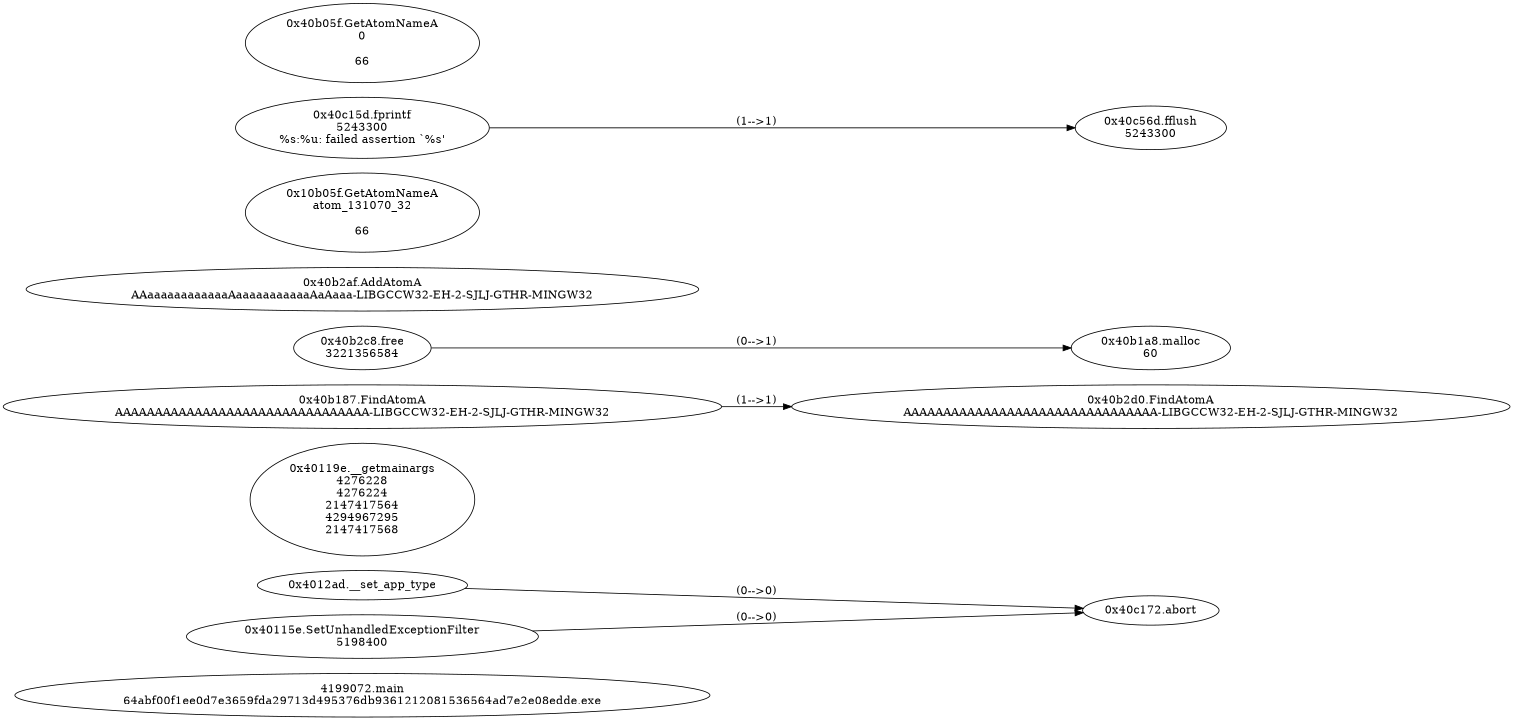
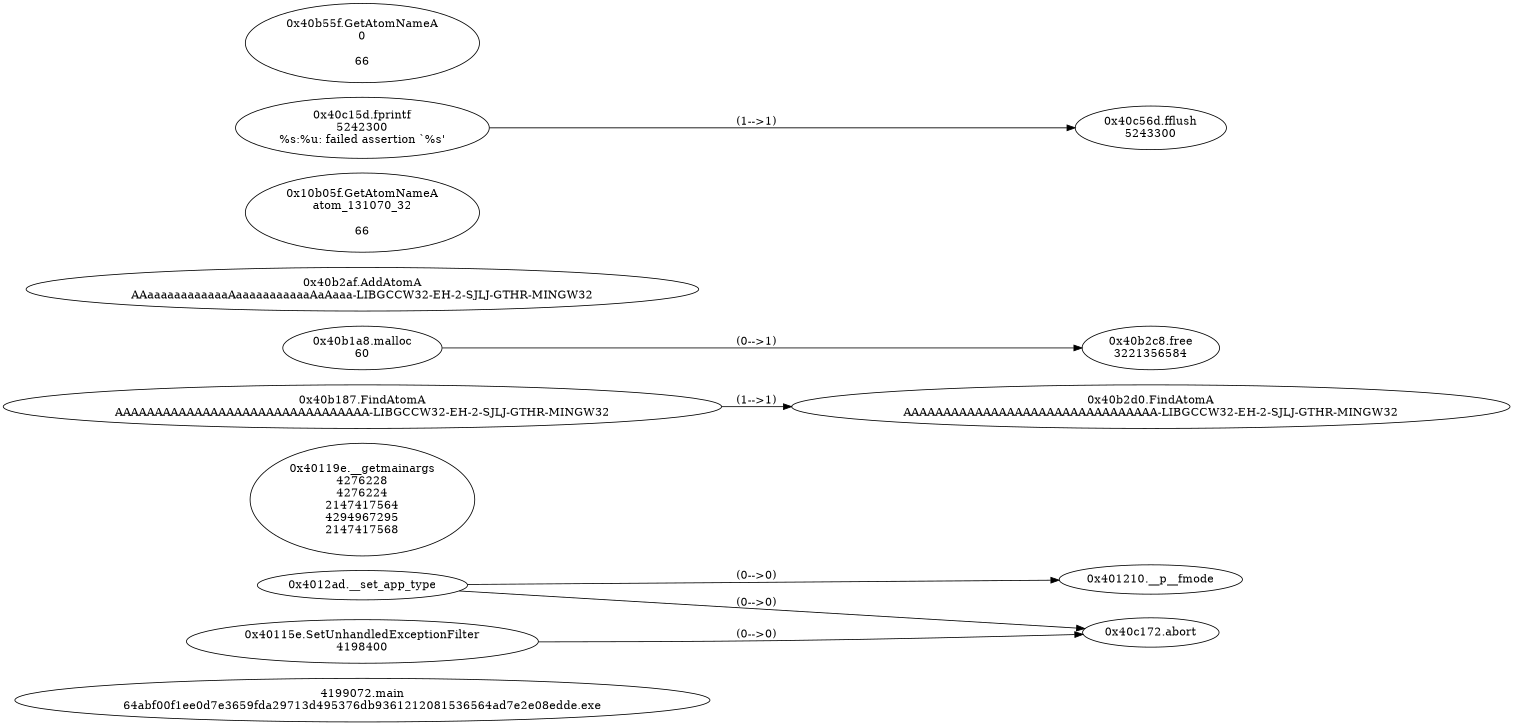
  digraph {
    rankdir=LR
    n1 [label="4199072.main\n64abf00f1ee0d7e3659fda29713d495376db9361212081536564ad7e2e08edde.exe"]
    n2 [label="0x4012ad.__set_app_type\n"]
+   n3 [label="0x401210.__p__fmode\n"]
    n4 [label="0x40c172.abort\n"]
-   n5 [label="0x40115e.SetUnhandledExceptionFilter\n5198400"]
+   n5 [label="0x40115e.SetUnhandledExceptionFilter\n4198400"]
    n6 [label="0x40119e.__getmainargs\n4276228\n4276224\n2147417564\n4294967295\n2147417568"]
    n7 [label="0x40b187.FindAtomA\nAAAAAAAAAAAAAAAAAAAAAAAAAAAAAAAA-LIBGCCW32-EH-2-SJLJ-GTHR-MINGW32"]
    n8 [label="0x40b2d0.FindAtomA\nAAAAAAAAAAAAAAAAAAAAAAAAAAAAAAAA-LIBGCCW32-EH-2-SJLJ-GTHR-MINGW32"]
    n9 [label="0x40b1a8.malloc\n60"]
    n10 [label="0x40b2c8.free\n3221356584"]
    n11 [label="0x40b2af.AddAtomA\nAAaaaaaaaaaaaaAaaaaaaaaaaaAaAaaa-LIBGCCW32-EH-2-SJLJ-GTHR-MINGW32"]
    n12 [label="0x10b05f.GetAtomNameA\natom_131070_32\n\n66"]
-   n13 [label="0x40c15d.fprintf\n5243300\n%s:%u: failed assertion `%s'\n"]
+   n13 [label="0x40c15d.fprintf\n5242300\n%s:%u: failed assertion `%s'\n"]
    n14 [label="0x40c56d.fflush\n5243300"]
-   n15 [label="0x40b05f.GetAtomNameA\n0\n\n66"]
+   n15 [label="0x40b55f.GetAtomNameA\n0\n\n66"]
+   n2 -> n3 [label="(0-->0)"]
    n2 -> n4 [label="(0-->0)"]
    n5 -> n4 [label="(0-->0)"]
    n7 -> n8 [label="(1-->1)"]
-   n10 -> n9 [label="(0-->1)"]
+   n9 -> n10 [label="(0-->1)"]
    n13 -> n14 [label="(1-->1)"]
  }
